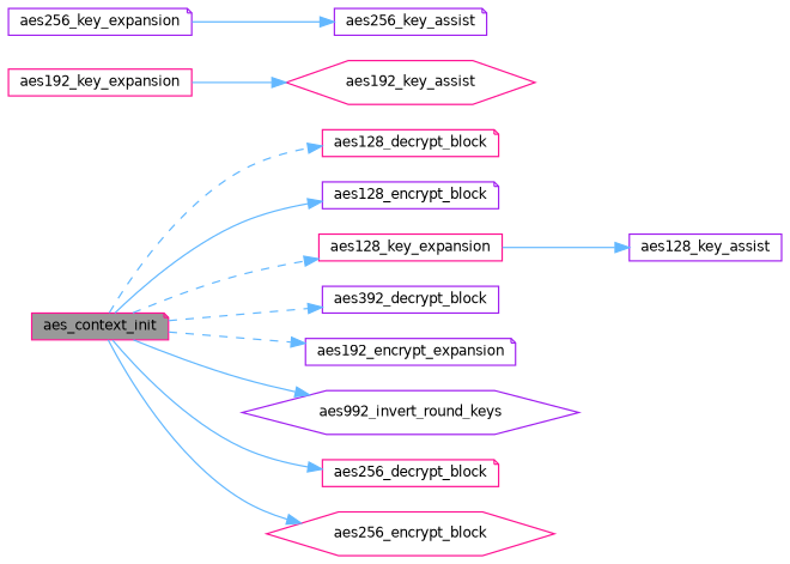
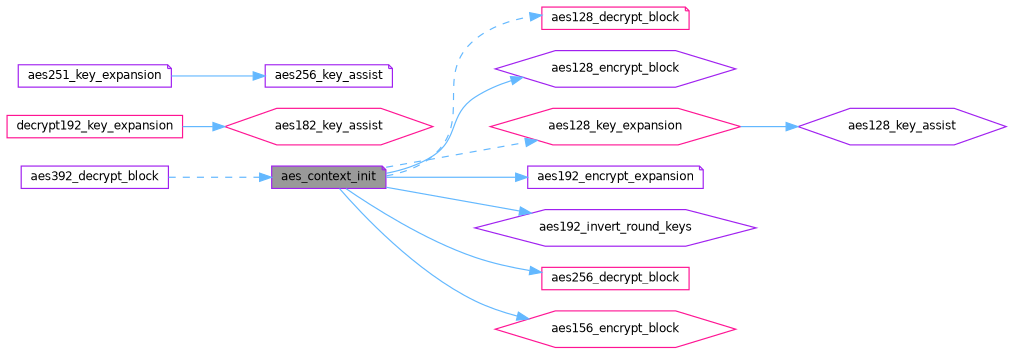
  digraph {
    rankdir=LR
    node [color=purple fillcolor=white fontname=Helvetica fontsize=10 shape=note style=filled]
    edge [color=steelblue1 fontname=Helvetica fontsize=10 labelfontname=Helvetica labelfontsize=10 style=solid]
-   n1 [color=deeppink fillcolor=grey60 fontcolor=black height=0.2 label=aes_context_init width=0.4]
+   n1 [fillcolor=grey60 fontcolor=black height=0.2 label=aes_context_init width=0.4]
    n2 [color=deeppink height=0.2 label=aes128_decrypt_block width=0.4]
-   n3 [height=0.2 label=aes128_encrypt_block width=0.4]
-   n4 [color=deeppink height=0.2 label=aes128_key_expansion shape=box width=0.4]
+   n3 [height=0.2 label=aes128_encrypt_block shape=hexagon width=0.4]
+   n4 [color=deeppink height=0.2 label=aes128_key_expansion shape=hexagon width=0.4]
    n5 [height=0.2 label=aes392_decrypt_block shape=box width=0.4]
    n6 [height=0.2 label=aes192_encrypt_expansion width=0.4]
-   n7 [height=0.2 label=aes992_invert_round_keys shape=hexagon width=0.4]
-   n8 [color=deeppink height=0.2 label=aes256_decrypt_block width=0.4]
-   n9 [color=deeppink height=0.2 label=aes256_encrypt_block shape=hexagon width=0.4]
-   n10 [height=0.2 label=aes128_key_assist shape=box width=0.4]
-   n11 [color=deeppink height=0.2 label=aes192_key_expansion shape=box width=0.4]
-   n12 [color=deeppink height=0.2 label=aes192_key_assist shape=hexagon width=0.4]
-   n13 [height=0.2 label=aes256_key_expansion width=0.4]
+   n7 [height=0.2 label=aes192_invert_round_keys shape=hexagon width=0.4]
+   n8 [color=deeppink height=0.2 label=aes256_decrypt_block shape=box width=0.4]
+   n9 [color=deeppink height=0.2 label=aes156_encrypt_block shape=hexagon width=0.4]
+   n10 [height=0.2 label=aes128_key_assist shape=hexagon width=0.4]
+   n11 [color=deeppink height=0.2 label=decrypt192_key_expansion shape=box width=0.4]
+   n12 [color=deeppink height=0.2 label=aes182_key_assist shape=hexagon width=0.4]
+   n13 [height=0.2 label=aes251_key_expansion width=0.4]
    n14 [height=0.2 label=aes256_key_assist width=0.4]
    n1 -> n2 [style=dashed]
    n1 -> n3
    n1 -> n4 [style=dashed]
-   n1 -> n5 [style=dashed]
-   n1 -> n6 [style=dashed]
+   n5 -> n1 [style=dashed]
+   n1 -> n6
    n1 -> n7
    n1 -> n8
    n1 -> n9
    n4 -> n10
    n11 -> n12
    n13 -> n14
  }
